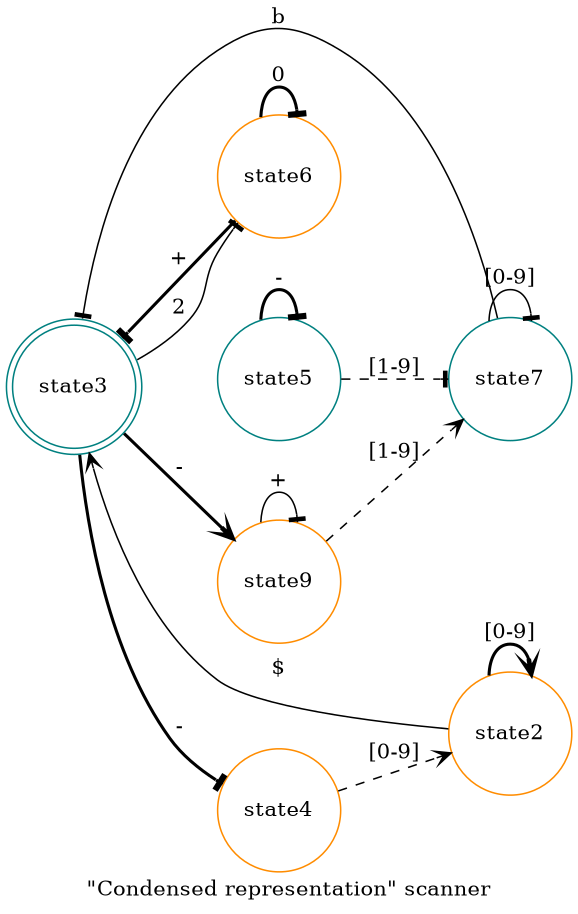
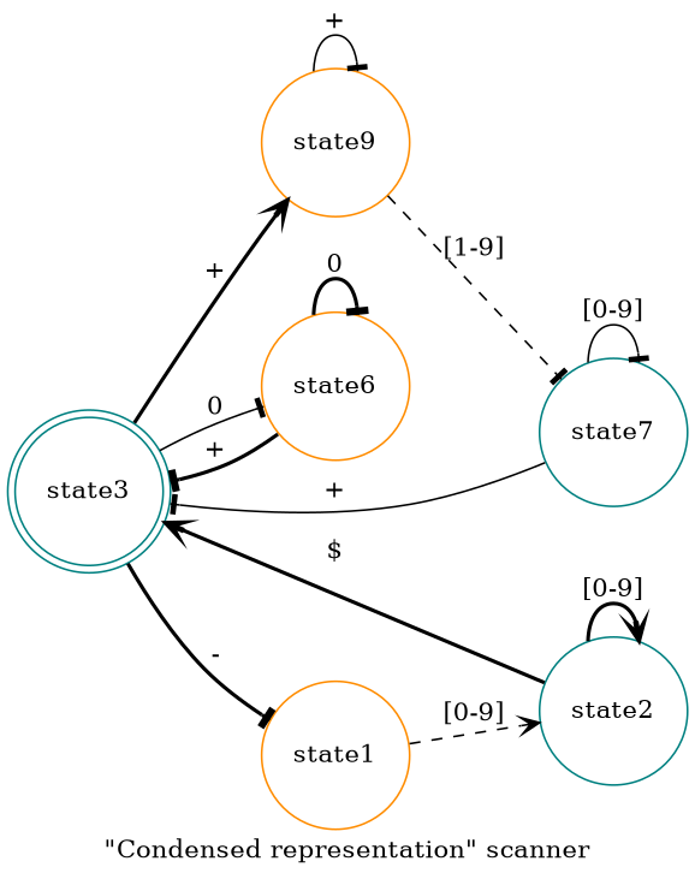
  digraph {
    label="\"Condensed representation\" scanner"
    rankdir=LR
    node [color=darkorange shape=circle]
    edge [arrowhead=tee style=bold]
    state3 [color=teal shape=doublecircle]
    n2 [label=state9]
    state6
-   state1 [label=state4]
+   state1
    state7 [color=teal]
-   state5 [color=teal]
-   state2
-   state3 -> n2 [arrowhead=vee label="-"]
-   state3 -> state6 [label=2 style=solid]
+   state2 [color=teal]
+   state3 -> n2 [arrowhead=vee label="+"]
+   state3 -> state6 [label=0 style=solid]
    state3 -> state1 [label="-"]
    n2 -> n2 [label="+" style=solid]
-   n2 -> state7 [arrowhead=vee label="[1-9]" style=dashed]
+   n2 -> state7 [label="[1-9]" style=dashed]
    state6 -> state3 [label="+"]
    state6 -> state6 [label=0]
    state1 -> state2 [arrowhead=vee label="[0-9]" style=dashed]
-   state7 -> state3 [label=b style=solid]
+   state7 -> state3 [label="+" style=solid]
    state7 -> state7 [label="[0-9]" style=solid]
-   state5 -> state7 [label="[1-9]" style=dashed]
-   state5 -> state5 [label="-"]
-   state2 -> state3 [arrowhead=vee label="$" style=solid]
+   state2 -> state3 [arrowhead=vee label="$"]
    state2 -> state2 [arrowhead=vee label="[0-9]"]
  }
